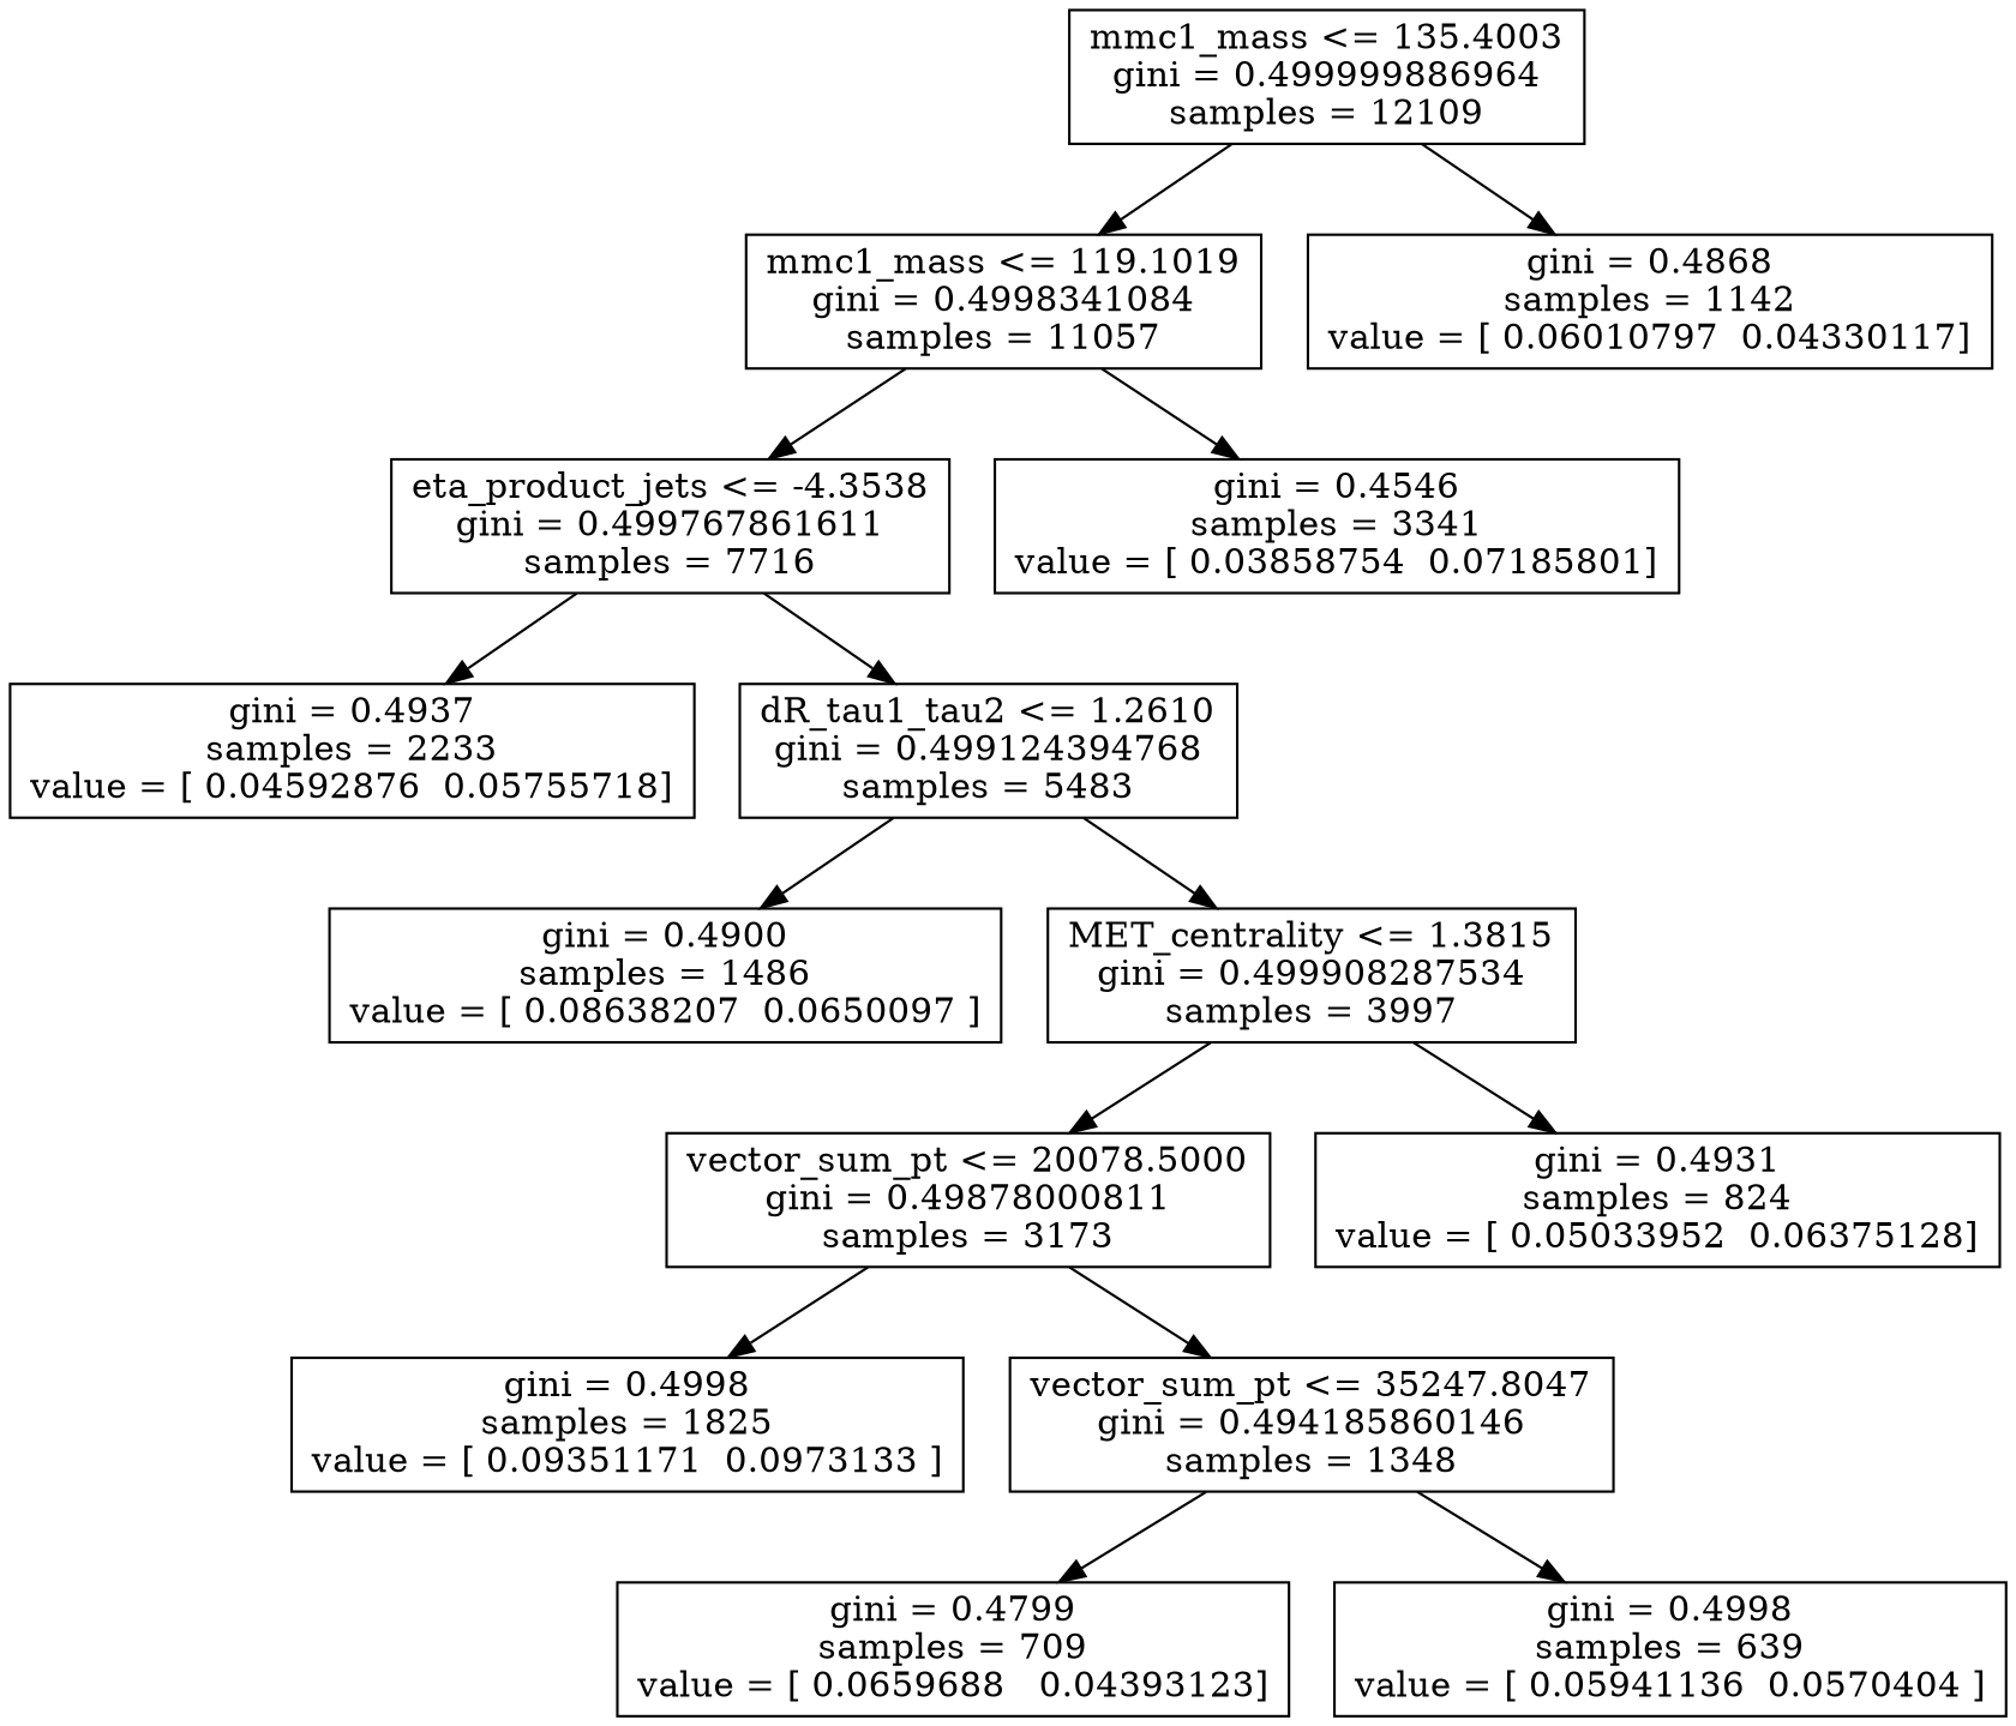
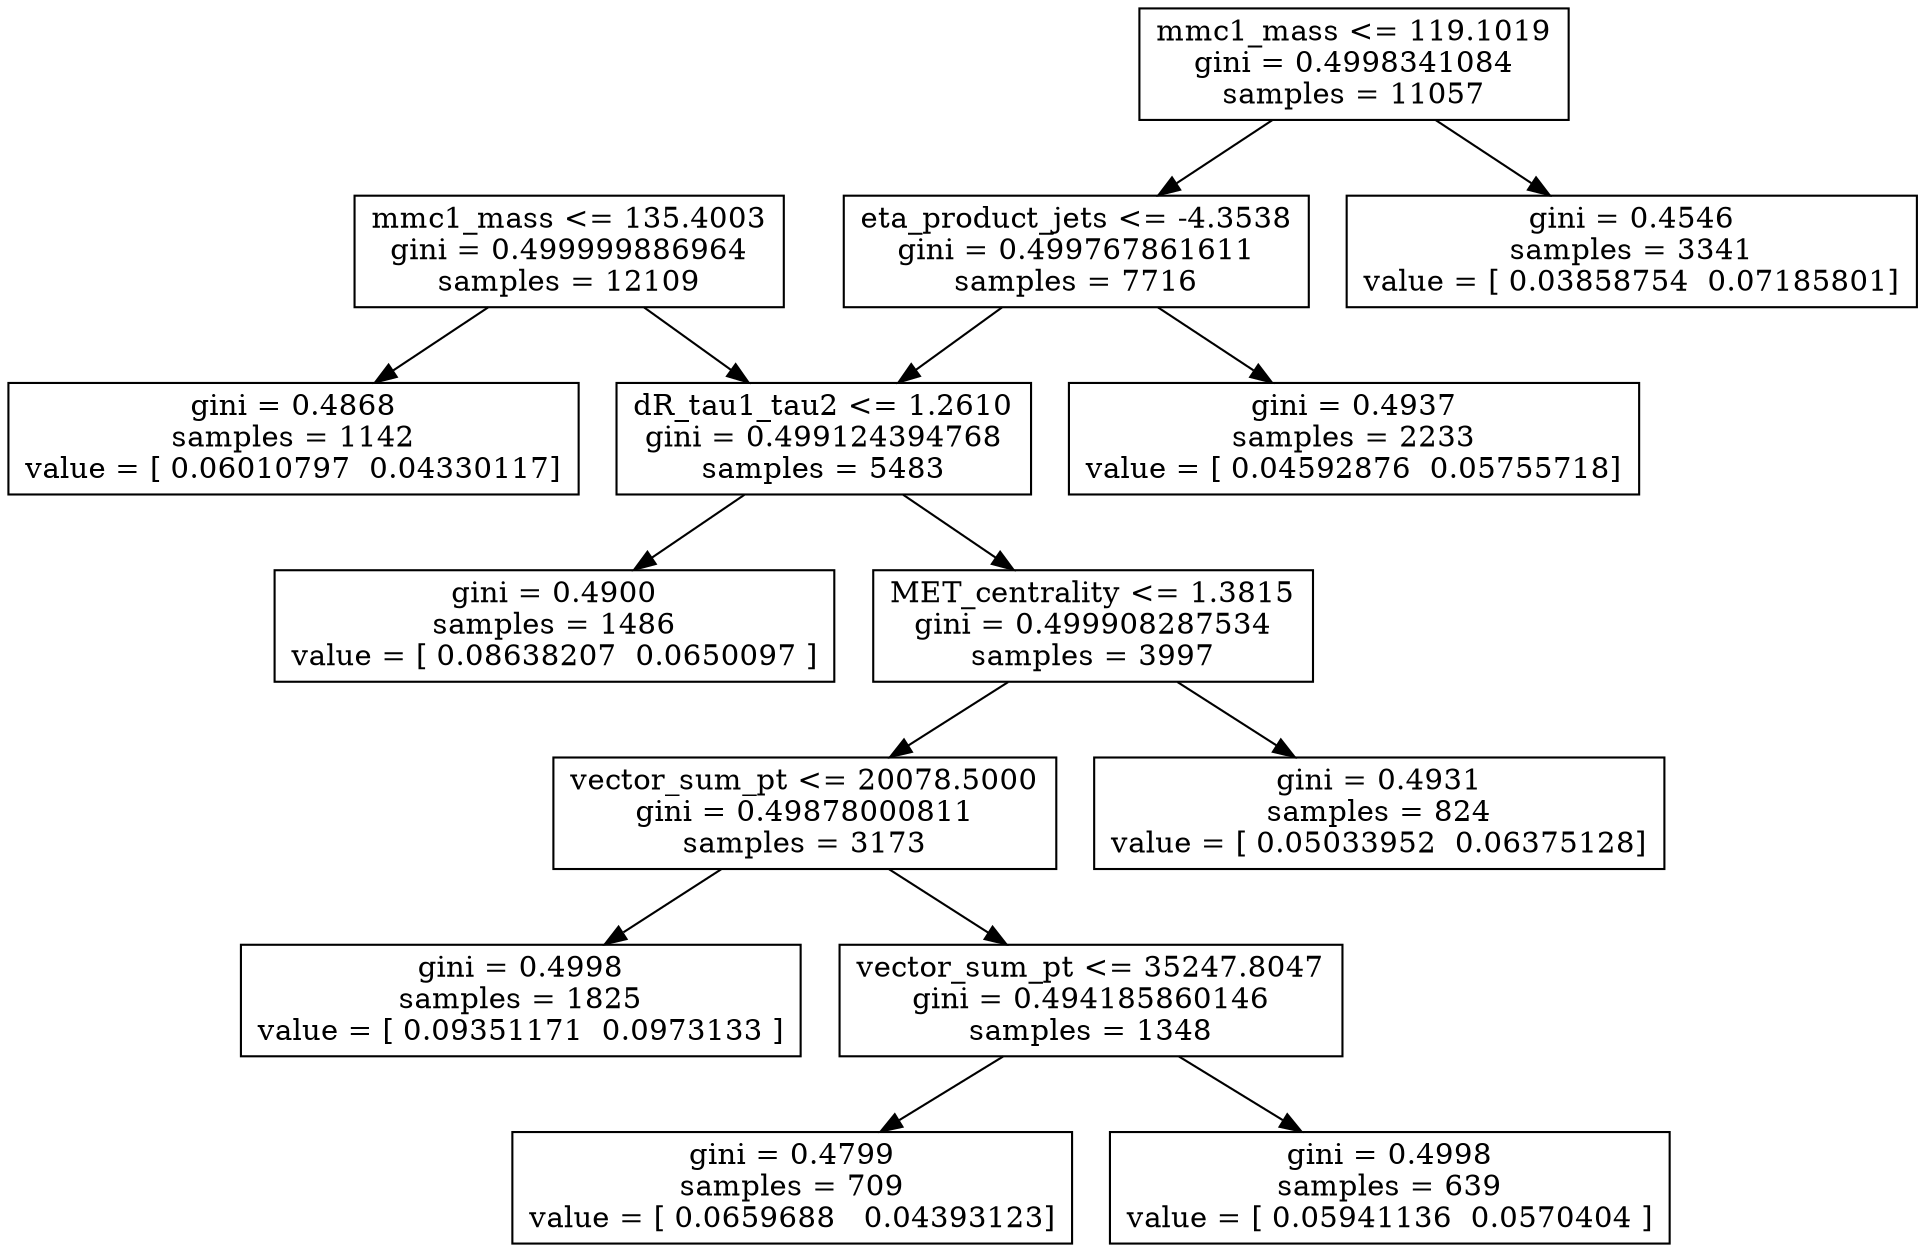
  digraph {
    node [shape=box]
    n1 [label="mmc1_mass <= 135.4003\ngini = 0.499999886964\nsamples = 12109"]
    n2 [label="mmc1_mass <= 119.1019\ngini = 0.4998341084\nsamples = 11057"]
    n3 [label="gini = 0.4868\nsamples = 1142\nvalue = [ 0.06010797  0.04330117]"]
    n4 [label="eta_product_jets <= -4.3538\ngini = 0.499767861611\nsamples = 7716"]
    n5 [label="gini = 0.4546\nsamples = 3341\nvalue = [ 0.03858754  0.07185801]"]
    n6 [label="gini = 0.4937\nsamples = 2233\nvalue = [ 0.04592876  0.05755718]"]
    n7 [label="dR_tau1_tau2 <= 1.2610\ngini = 0.499124394768\nsamples = 5483"]
    n8 [label="gini = 0.4900\nsamples = 1486\nvalue = [ 0.08638207  0.0650097 ]"]
    n9 [label="MET_centrality <= 1.3815\ngini = 0.499908287534\nsamples = 3997"]
    n10 [label="vector_sum_pt <= 20078.5000\ngini = 0.49878000811\nsamples = 3173"]
    n11 [label="gini = 0.4931\nsamples = 824\nvalue = [ 0.05033952  0.06375128]"]
    n12 [label="gini = 0.4998\nsamples = 1825\nvalue = [ 0.09351171  0.0973133 ]"]
    n13 [label="vector_sum_pt <= 35247.8047\ngini = 0.494185860146\nsamples = 1348"]
    n14 [label="gini = 0.4799\nsamples = 709\nvalue = [ 0.0659688   0.04393123]"]
    n15 [label="gini = 0.4998\nsamples = 639\nvalue = [ 0.05941136  0.0570404 ]"]
-   n1 -> n2
+   n1 -> n7
    n1 -> n3
    n2 -> n4
    n2 -> n5
    n4 -> n6
    n4 -> n7
    n7 -> n8
    n7 -> n9
    n9 -> n10
    n9 -> n11
    n10 -> n12
    n10 -> n13
    n13 -> n14
    n13 -> n15
  }
